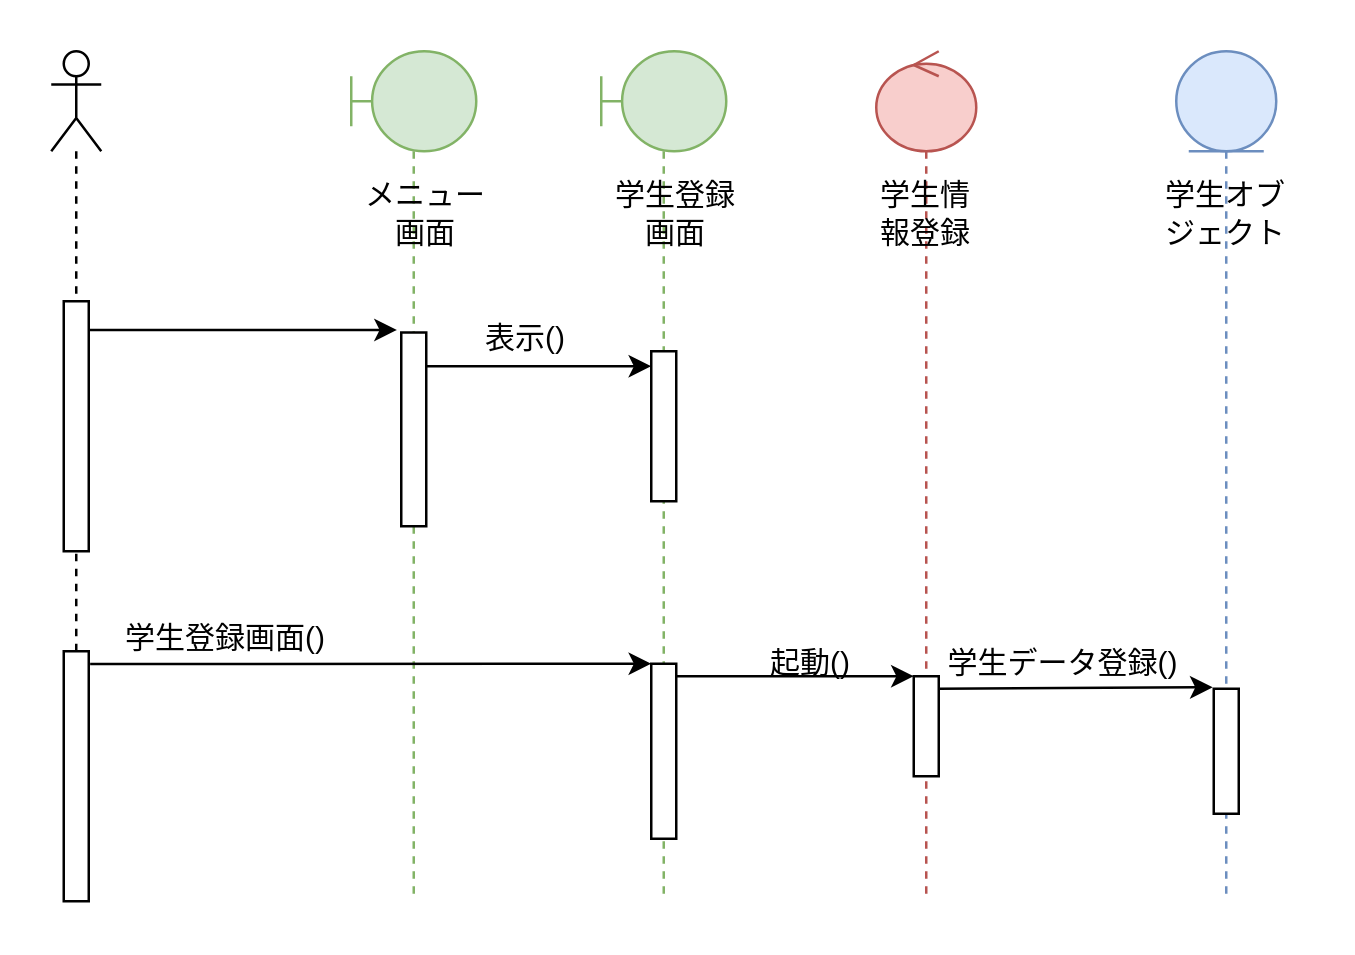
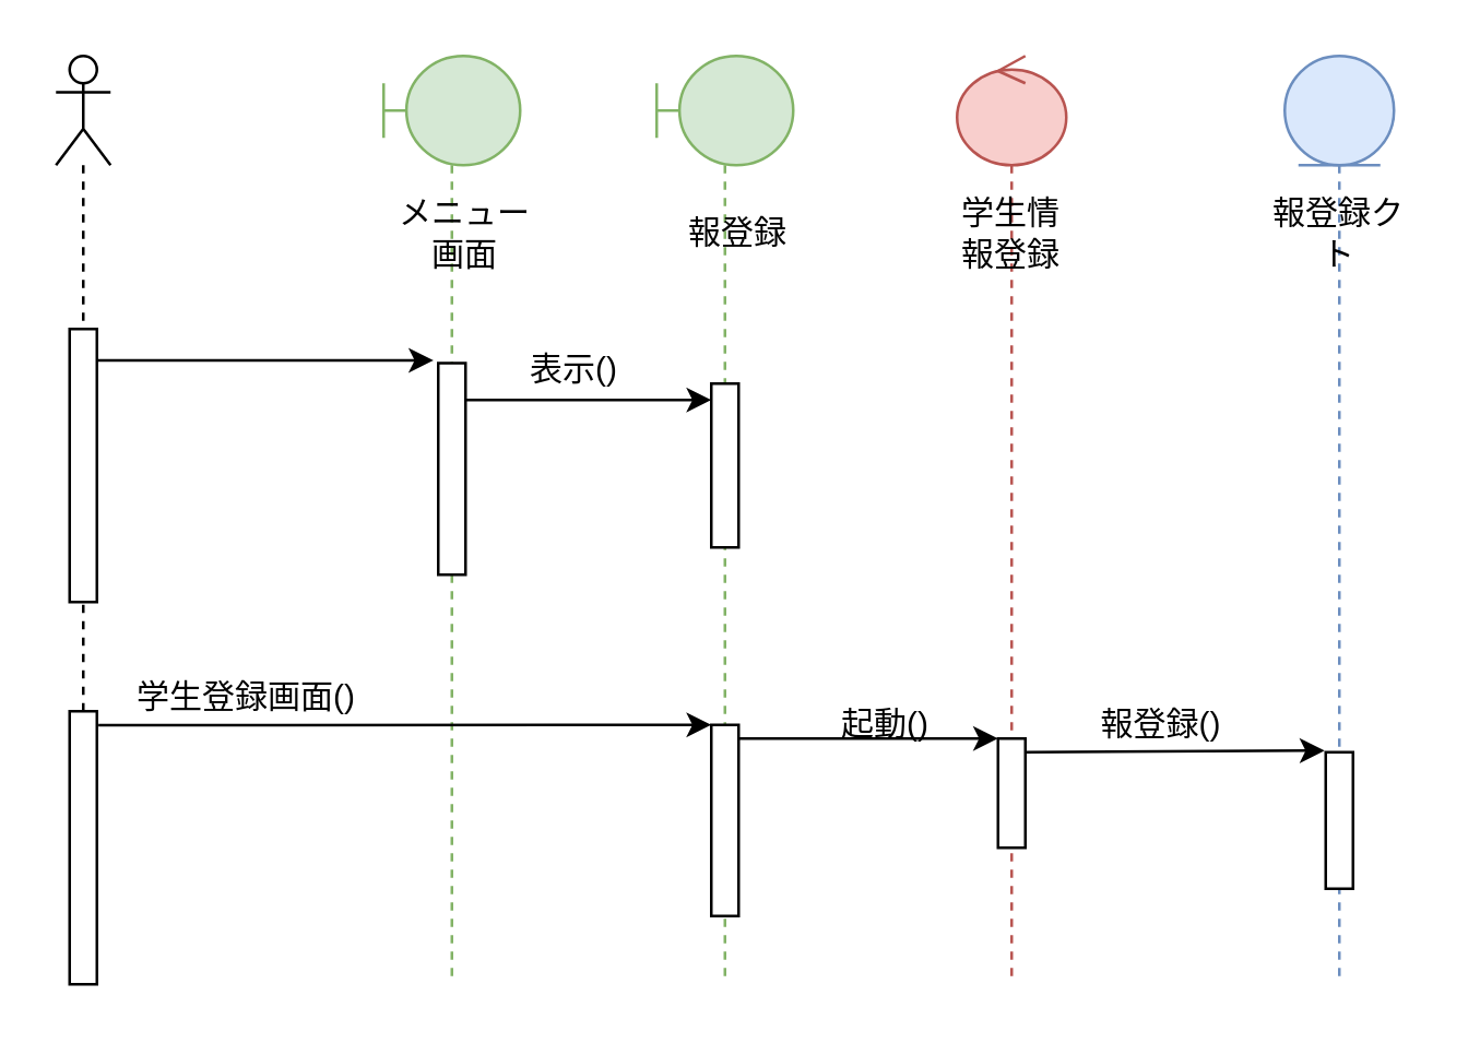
  <mxCell id="0" />
  <mxCell id="1" parent="0" />
  <mxCell id="2" value="" style="shape=umlLifeline;perimeter=lifelinePerimeter;whiteSpace=wrap;html=1;container=1;dropTarget=0;collapsible=0;recursiveResize=0;outlineConnect=0;portConstraint=eastwest;newEdgeStyle={&quot;curved&quot;:0,&quot;rounded&quot;:0};participant=umlActor;" parent="1" vertex="1"><mxGeometry x="20" y="20" width="20" height="100" as="geometry" /></mxCell>
  <mxCell id="3" value="" style="html=1;points=[[0,0,0,0,5],[0,1,0,0,-5],[1,0,0,0,5],[1,1,0,0,-5]];perimeter=orthogonalPerimeter;outlineConnect=0;targetShapes=umlLifeline;portConstraint=eastwest;newEdgeStyle={&quot;curved&quot;:0,&quot;rounded&quot;:0};" parent="1" vertex="1"><mxGeometry x="25" y="120" width="10" height="100" as="geometry" /></mxCell>
  <mxCell id="4" value="" style="endArrow=none;dashed=1;html=1;rounded=0;entryX=0.5;entryY=1;entryDx=0;entryDy=0;entryPerimeter=0;" parent="1" target="3" edge="1"><mxGeometry width="50" height="50" relative="1" as="geometry"><mxPoint x="30" y="260" as="sourcePoint" /><mxPoint x="30" y="200" as="targetPoint" /></mxGeometry></mxCell>
  <mxCell id="5" value="" style="shape=umlLifeline;perimeter=lifelinePerimeter;whiteSpace=wrap;html=1;container=1;dropTarget=0;collapsible=0;recursiveResize=0;outlineConnect=0;portConstraint=eastwest;newEdgeStyle={&quot;curved&quot;:0,&quot;rounded&quot;:0};participant=umlBoundary;fillColor=#d5e8d4;strokeColor=#82b366;" parent="1" vertex="1"><mxGeometry x="140" y="20" width="50" height="340" as="geometry" /></mxCell>
  <mxCell id="6" value="" style="html=1;points=[[0,0,0,0,5],[0,1,0,0,-5],[1,0,0,0,5],[1,1,0,0,-5]];perimeter=orthogonalPerimeter;outlineConnect=0;targetShapes=umlLifeline;portConstraint=eastwest;newEdgeStyle={&quot;curved&quot;:0,&quot;rounded&quot;:0};" parent="5" vertex="1"><mxGeometry x="20" y="112.5" width="10" height="77.5" as="geometry" /></mxCell>
  <mxCell id="7" value="" style="shape=umlLifeline;perimeter=lifelinePerimeter;whiteSpace=wrap;html=1;container=1;dropTarget=0;collapsible=0;recursiveResize=0;outlineConnect=0;portConstraint=eastwest;newEdgeStyle={&quot;curved&quot;:0,&quot;rounded&quot;:0};participant=umlBoundary;fillColor=#d5e8d4;strokeColor=#82b366;" parent="1" vertex="1"><mxGeometry x="240" y="20" width="50" height="340" as="geometry" /></mxCell>
  <mxCell id="8" value="" style="html=1;points=[[0,0,0,0,5],[0,1,0,0,-5],[1,0,0,0,5],[1,1,0,0,-5]];perimeter=orthogonalPerimeter;outlineConnect=0;targetShapes=umlLifeline;portConstraint=eastwest;newEdgeStyle={&quot;curved&quot;:0,&quot;rounded&quot;:0};" parent="7" vertex="1"><mxGeometry x="20" y="120" width="10" height="60" as="geometry" /></mxCell>
  <mxCell id="9" value="" style="html=1;points=[[0,0,0,0,5],[0,1,0,0,-5],[1,0,0,0,5],[1,1,0,0,-5]];perimeter=orthogonalPerimeter;outlineConnect=0;targetShapes=umlLifeline;portConstraint=eastwest;newEdgeStyle={&quot;curved&quot;:0,&quot;rounded&quot;:0};" parent="7" vertex="1"><mxGeometry x="20" y="245" width="10" height="70" as="geometry" /></mxCell>
  <mxCell id="10" value="" style="shape=umlLifeline;perimeter=lifelinePerimeter;whiteSpace=wrap;html=1;container=1;dropTarget=0;collapsible=0;recursiveResize=0;outlineConnect=0;portConstraint=eastwest;newEdgeStyle={&quot;curved&quot;:0,&quot;rounded&quot;:0};participant=umlEntity;fillColor=#dae8fc;strokeColor=#6c8ebf;" parent="1" vertex="1"><mxGeometry x="470" y="20" width="40" height="340" as="geometry" /></mxCell>
  <mxCell id="11" value="" style="html=1;points=[[0,0,0,0,5],[0,1,0,0,-5],[1,0,0,0,5],[1,1,0,0,-5]];perimeter=orthogonalPerimeter;outlineConnect=0;targetShapes=umlLifeline;portConstraint=eastwest;newEdgeStyle={&quot;curved&quot;:0,&quot;rounded&quot;:0};" parent="10" vertex="1"><mxGeometry x="15" y="255" width="10" height="50" as="geometry" /></mxCell>
  <mxCell id="12" value="" style="shape=umlLifeline;perimeter=lifelinePerimeter;whiteSpace=wrap;html=1;container=1;dropTarget=0;collapsible=0;recursiveResize=0;outlineConnect=0;portConstraint=eastwest;newEdgeStyle={&quot;curved&quot;:0,&quot;rounded&quot;:0};participant=umlControl;fillColor=#f8cecc;strokeColor=#b85450;" parent="1" vertex="1"><mxGeometry x="350" y="20" width="40" height="340" as="geometry" /></mxCell>
  <mxCell id="13" value="" style="html=1;points=[[0,0,0,0,5],[0,1,0,0,-5],[1,0,0,0,5],[1,1,0,0,-5]];perimeter=orthogonalPerimeter;outlineConnect=0;targetShapes=umlLifeline;portConstraint=eastwest;newEdgeStyle={&quot;curved&quot;:0,&quot;rounded&quot;:0};" parent="12" vertex="1"><mxGeometry x="15" y="250" width="10" height="40" as="geometry" /></mxCell>
  <mxCell id="14" value="" style="html=1;points=[[0,0,0,0,5],[0,1,0,0,-5],[1,0,0,0,5],[1,1,0,0,-5]];perimeter=orthogonalPerimeter;outlineConnect=0;targetShapes=umlLifeline;portConstraint=eastwest;newEdgeStyle={&quot;curved&quot;:0,&quot;rounded&quot;:0};" parent="1" vertex="1"><mxGeometry x="25" y="260" width="10" height="100" as="geometry" /></mxCell>
  <mxCell id="15" value="" style="endArrow=classic;html=1;rounded=0;entryX=-0.173;entryY=-0.013;entryDx=0;entryDy=0;entryPerimeter=0;" parent="1" source="3" target="6" edge="1"><mxGeometry width="50" height="50" relative="1" as="geometry"><mxPoint x="360" y="210" as="sourcePoint" /><mxPoint x="140" y="135" as="targetPoint" /></mxGeometry></mxCell>
  <mxCell id="16" value="メニュー画面" style="text;html=1;align=center;verticalAlign=middle;whiteSpace=wrap;rounded=0;" parent="1" vertex="1"><mxGeometry x="140" y="70" width="60" height="30" as="geometry" /></mxCell>
- <mxCell id="17" value="学生登録画面" style="text;html=1;align=center;verticalAlign=middle;whiteSpace=wrap;rounded=0;" parent="1" vertex="1"><mxGeometry x="240" y="70" width="60" height="30" as="geometry" /></mxCell>
+ <mxCell id="17" value="報登録" style="text;html=1;align=center;verticalAlign=middle;whiteSpace=wrap;rounded=0;" parent="1" vertex="1"><mxGeometry x="240" y="70" width="60" height="30" as="geometry" /></mxCell>
  <mxCell id="18" value="学生情&lt;div&gt;報登録&lt;/div&gt;" style="text;html=1;align=center;verticalAlign=middle;whiteSpace=wrap;rounded=0;" parent="1" vertex="1"><mxGeometry x="340" y="70" width="60" height="30" as="geometry" /></mxCell>
- <mxCell id="19" value="学生オブジェ&lt;span style=&quot;background-color: transparent; color: light-dark(rgb(0, 0, 0), rgb(255, 255, 255));&quot;&gt;クト&lt;/span&gt;" style="text;html=1;align=center;verticalAlign=middle;whiteSpace=wrap;rounded=0;" parent="1" vertex="1"><mxGeometry x="460" y="70" width="60" height="30" as="geometry" /></mxCell>
+ <mxCell id="19" value="報登録&lt;span style=&quot;background-color: transparent; color: light-dark(rgb(0, 0, 0), rgb(255, 255, 255));&quot;&gt;クト&lt;/span&gt;" style="text;html=1;align=center;verticalAlign=middle;whiteSpace=wrap;rounded=0;" parent="1" vertex="1"><mxGeometry x="460" y="70" width="60" height="30" as="geometry" /></mxCell>
  <mxCell id="20" value="" style="endArrow=classic;html=1;rounded=0;" parent="1" edge="1"><mxGeometry width="50" height="50" relative="1" as="geometry"><mxPoint x="170" y="146" as="sourcePoint" /><mxPoint x="260" y="146" as="targetPoint" /></mxGeometry></mxCell>
  <mxCell id="21" value="表示()" style="text;html=1;align=center;verticalAlign=middle;whiteSpace=wrap;rounded=0;" parent="1" vertex="1"><mxGeometry x="180" y="120" width="60" height="30" as="geometry" /></mxCell>
  <mxCell id="22" value="" style="endArrow=classic;html=1;rounded=0;exitX=1.056;exitY=0.101;exitDx=0;exitDy=0;exitPerimeter=0;" parent="1" edge="1"><mxGeometry width="50" height="50" relative="1" as="geometry"><mxPoint x="35.56" y="265.1" as="sourcePoint" /><mxPoint x="260" y="265" as="targetPoint" /></mxGeometry></mxCell>
  <mxCell id="23" value="" style="endArrow=classic;html=1;rounded=0;" parent="1" edge="1"><mxGeometry width="50" height="50" relative="1" as="geometry"><mxPoint x="270" y="270" as="sourcePoint" /><mxPoint x="365" y="270" as="targetPoint" /></mxGeometry></mxCell>
  <mxCell id="24" value="" style="endArrow=classic;html=1;rounded=0;entryX=-0.043;entryY=-0.012;entryDx=0;entryDy=0;entryPerimeter=0;exitX=1;exitY=0;exitDx=0;exitDy=5;exitPerimeter=0;" parent="1" source="13" target="11" edge="1"><mxGeometry width="50" height="50" relative="1" as="geometry"><mxPoint x="370" y="290" as="sourcePoint" /><mxPoint x="420" y="240" as="targetPoint" /></mxGeometry></mxCell>
- <mxCell id="25" value="学生データ登録()" style="text;html=1;align=center;verticalAlign=middle;whiteSpace=wrap;rounded=0;" parent="1" vertex="1"><mxGeometry x="370" y="250" width="110" height="30" as="geometry" /></mxCell>
+ <mxCell id="25" value="報登録()" style="text;html=1;align=center;verticalAlign=middle;whiteSpace=wrap;rounded=0;" parent="1" vertex="1"><mxGeometry x="370" y="250" width="110" height="30" as="geometry" /></mxCell>
  <mxCell id="26" value="起動()" style="text;html=1;align=center;verticalAlign=middle;whiteSpace=wrap;rounded=0;" vertex="1" parent="1"><mxGeometry x="269" y="250" width="110" height="30" as="geometry" /></mxCell>
  <mxCell id="27" value="学生登録画面()" style="text;html=1;align=center;verticalAlign=middle;whiteSpace=wrap;rounded=0;" vertex="1" parent="1"><mxGeometry x="35" y="240" width="110" height="30" as="geometry" /></mxCell>
